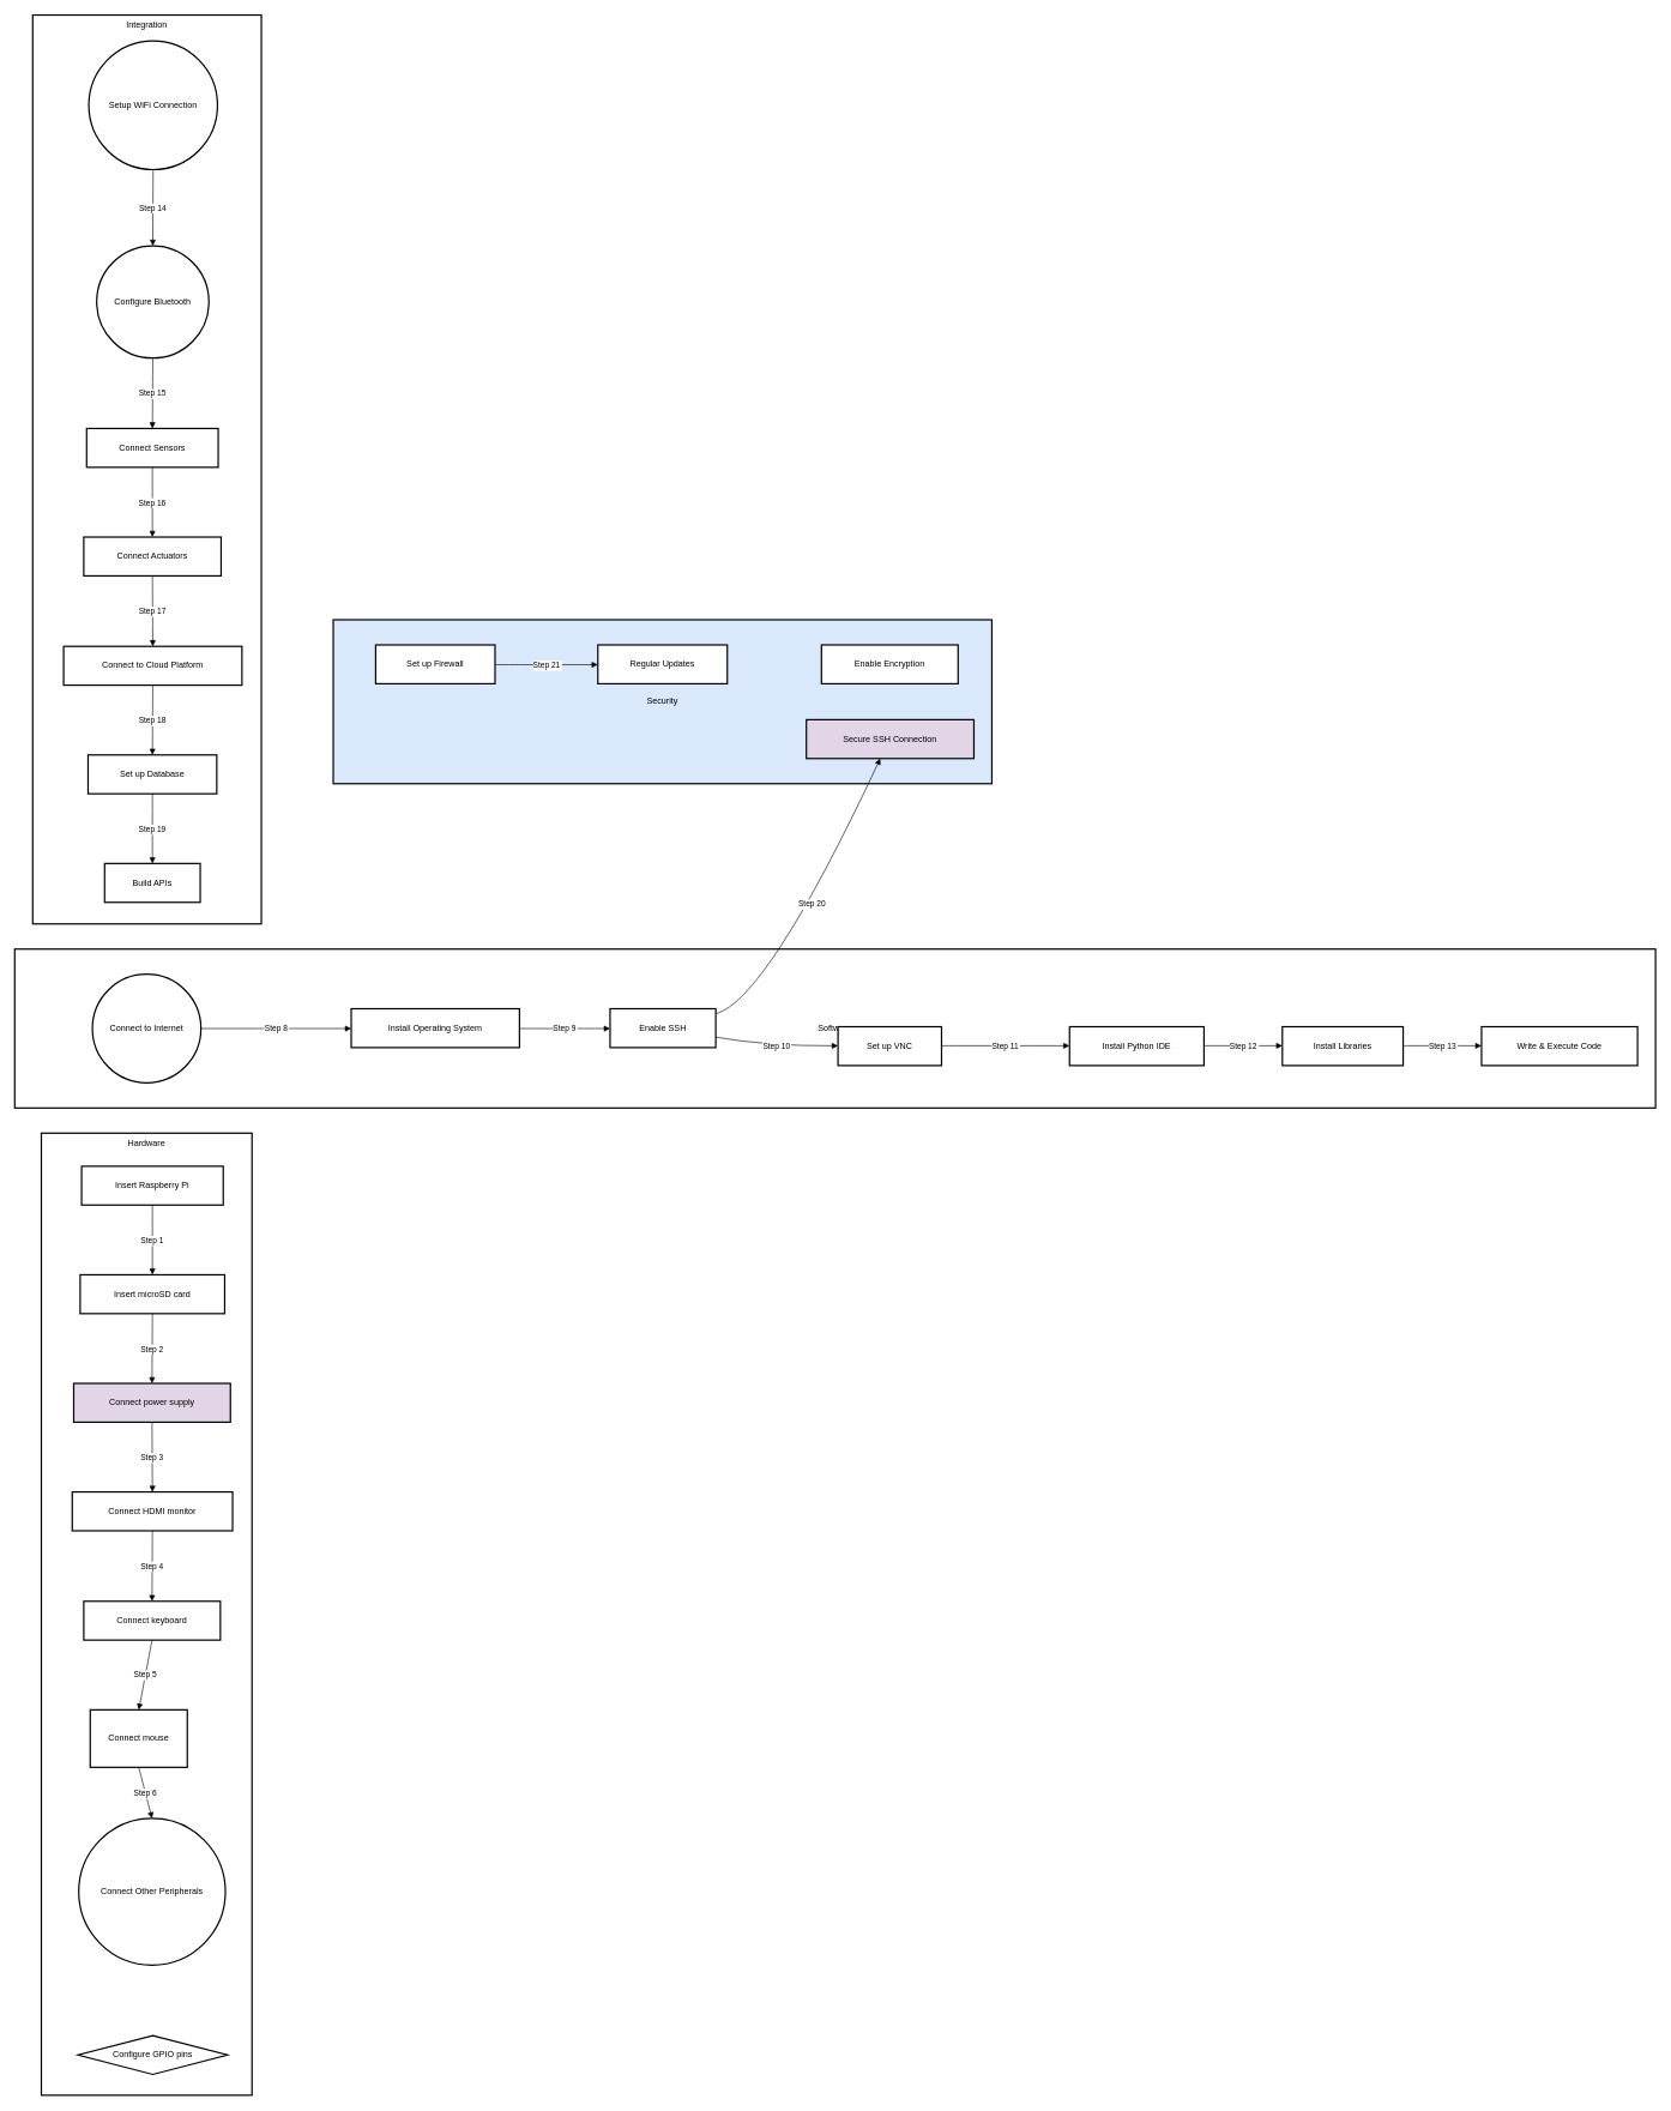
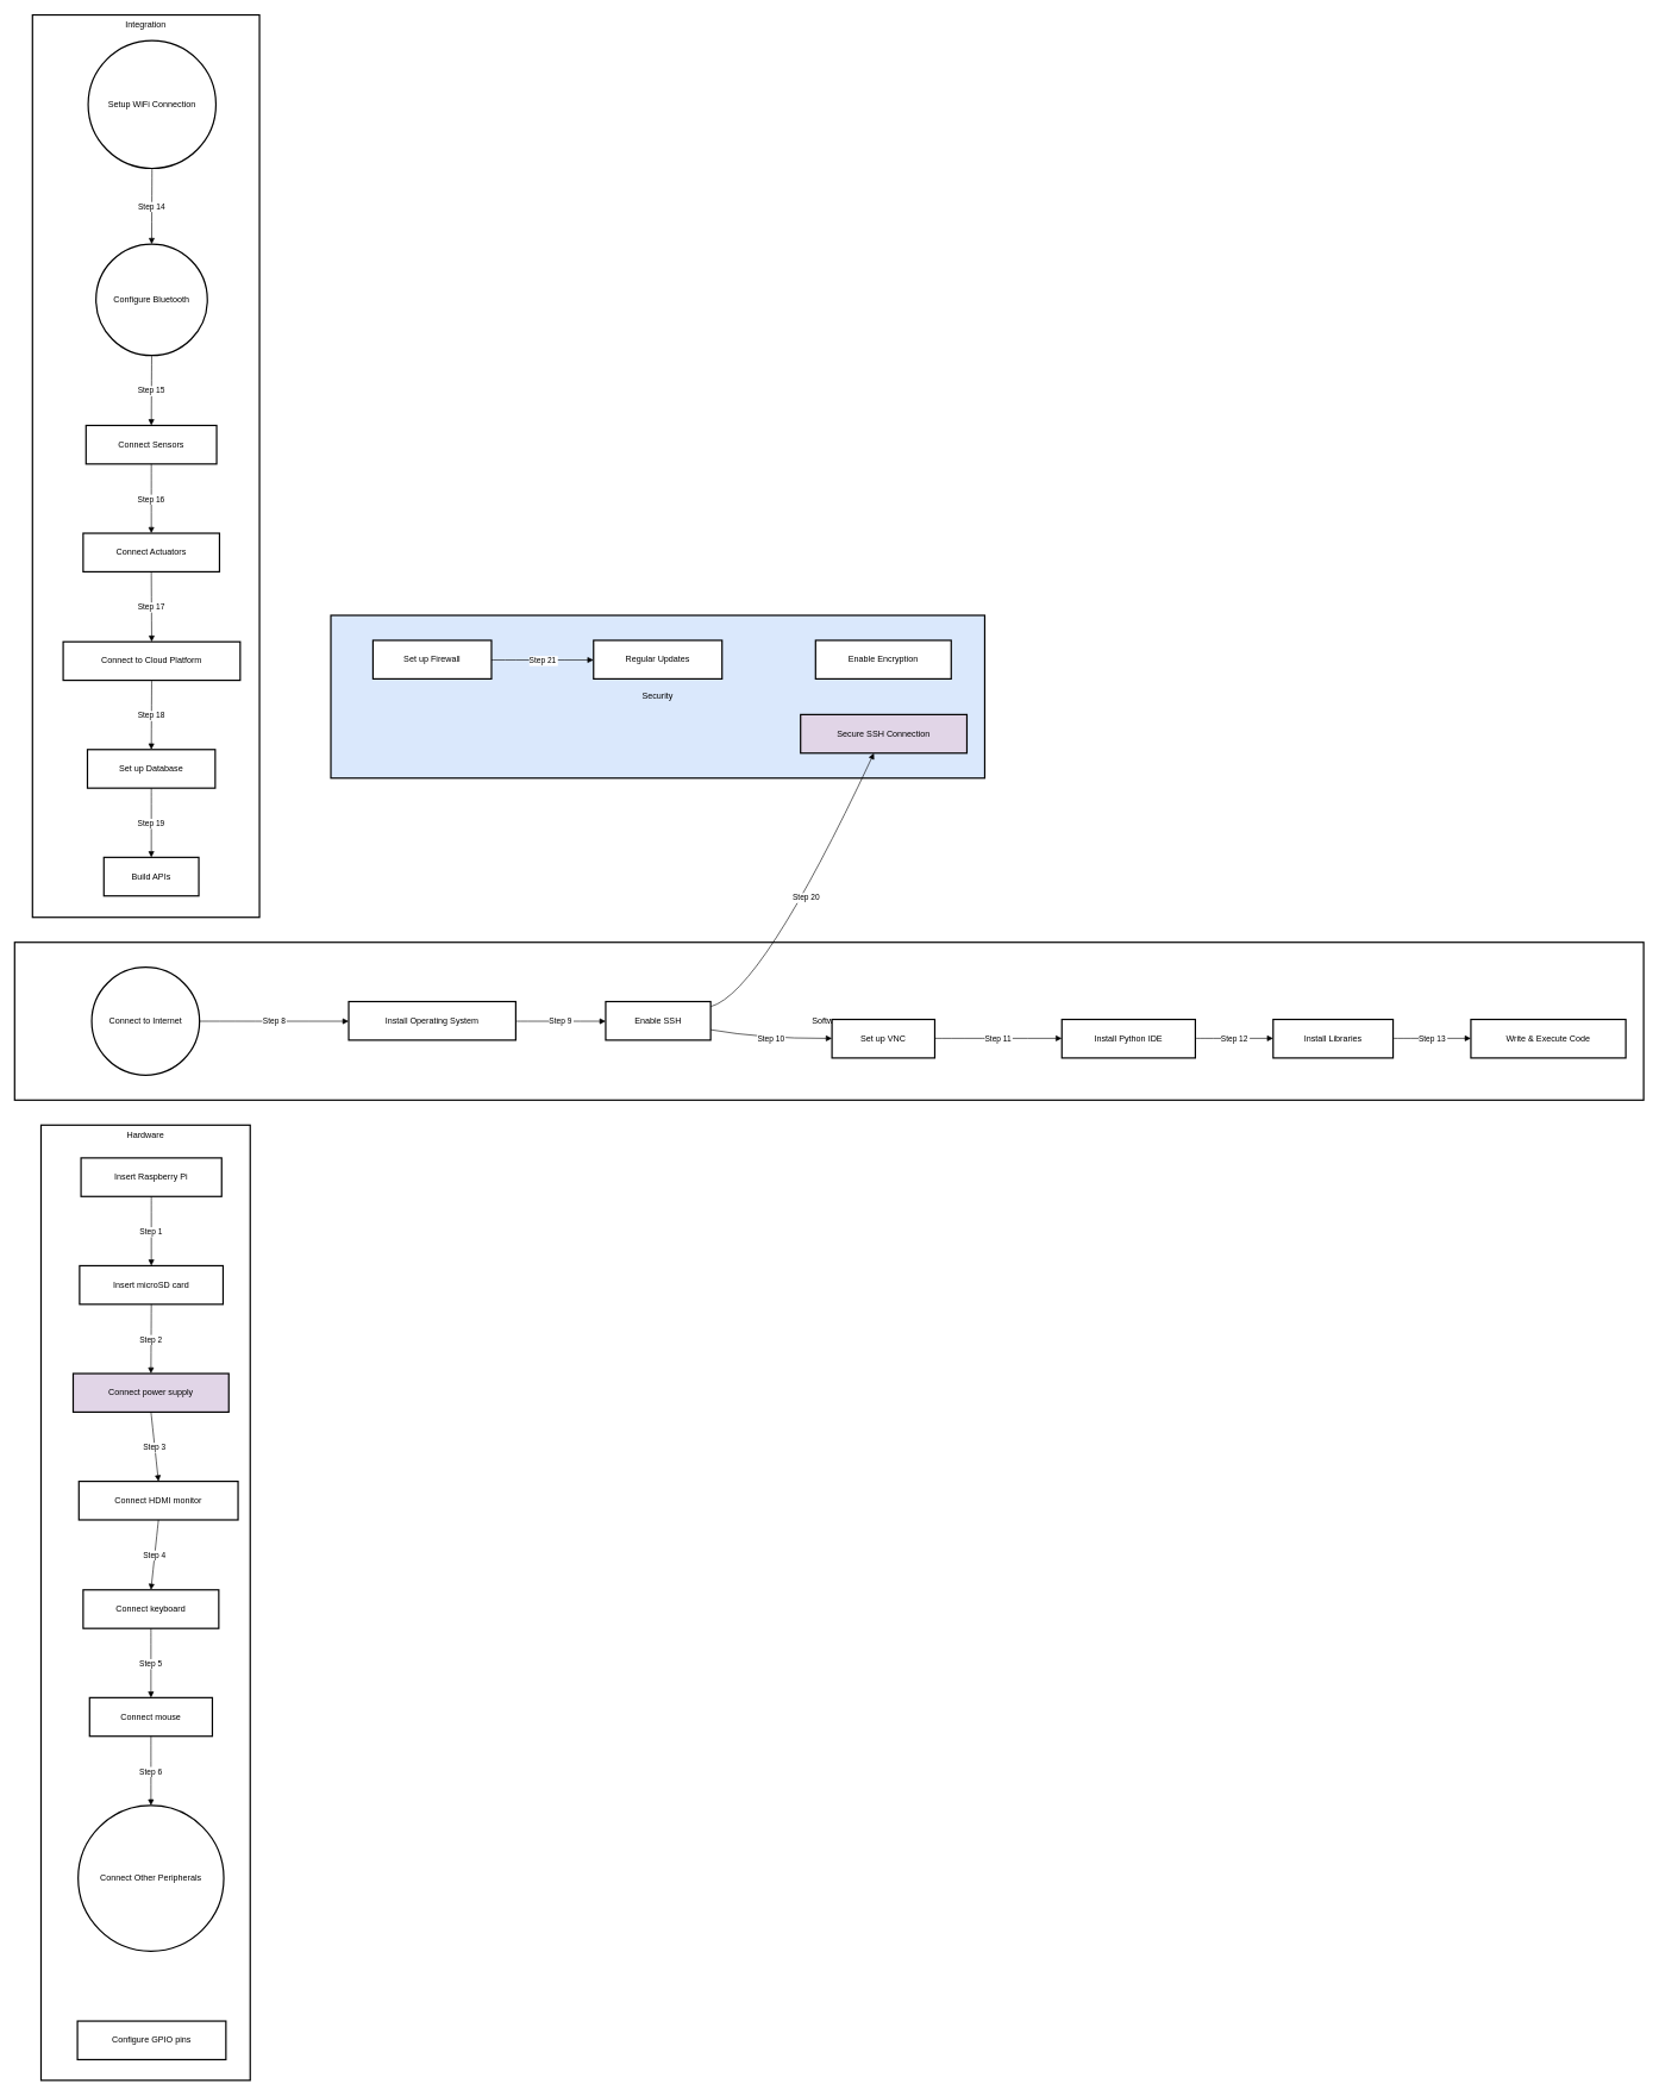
  <mxCell id="0" />
  <mxCell id="1" parent="0" />
  <mxCell id="2" value="Security" style="whiteSpace=wrap;strokeWidth=2;fillColor=#dae8fc;" vertex="1" parent="1"><mxGeometry x="463" y="861" width="916" height="228" as="geometry" /></mxCell>
  <mxCell id="3" value="Integration" style="whiteSpace=wrap;strokeWidth=2;verticalAlign=top;" vertex="1" parent="1"><mxGeometry x="45" y="20" width="318" height="1264" as="geometry" /></mxCell>
  <mxCell id="4" value="Setup WiFi Connection" style="ellipse;aspect=fixed;strokeWidth=2;whiteSpace=wrap;" vertex="1" parent="3"><mxGeometry x="78" y="36" width="179" height="179" as="geometry" /></mxCell>
  <mxCell id="5" value="Configure Bluetooth" style="ellipse;aspect=fixed;strokeWidth=2;whiteSpace=wrap;" vertex="1" parent="3"><mxGeometry x="89" y="321" width="156" height="156" as="geometry" /></mxCell>
  <mxCell id="6" value="Connect Sensors" style="whiteSpace=wrap;strokeWidth=2;" vertex="1" parent="3"><mxGeometry x="75" y="575" width="183" height="54" as="geometry" /></mxCell>
  <mxCell id="7" value="Connect Actuators" style="whiteSpace=wrap;strokeWidth=2;" vertex="1" parent="3"><mxGeometry x="71" y="726" width="191" height="54" as="geometry" /></mxCell>
  <mxCell id="8" value="Connect to Cloud Platform" style="whiteSpace=wrap;strokeWidth=2;" vertex="1" parent="3"><mxGeometry x="43" y="878" width="248" height="54" as="geometry" /></mxCell>
  <mxCell id="9" value="Set up Database" style="whiteSpace=wrap;strokeWidth=2;" vertex="1" parent="3"><mxGeometry x="77" y="1029" width="179" height="54" as="geometry" /></mxCell>
  <mxCell id="10" value="Build APIs" style="whiteSpace=wrap;strokeWidth=2;" vertex="1" parent="3"><mxGeometry x="100" y="1180" width="133" height="54" as="geometry" /></mxCell>
  <mxCell id="11" value="Step 14" style="curved=1;startArrow=none;endArrow=block;exitX=0.5;exitY=1;entryX=0.5;entryY=0;" edge="1" parent="3" source="4" target="5"><mxGeometry relative="1" as="geometry"><Array as="points" /></mxGeometry></mxCell>
  <mxCell id="12" value="Step 15" style="curved=1;startArrow=none;endArrow=block;exitX=0.5;exitY=1.01;entryX=0.5;entryY=0;" edge="1" parent="3" source="5" target="6"><mxGeometry relative="1" as="geometry"><Array as="points" /></mxGeometry></mxCell>
  <mxCell id="13" value="Step 16" style="curved=1;startArrow=none;endArrow=block;exitX=0.5;exitY=1;entryX=0.5;entryY=0.01;" edge="1" parent="3" source="6" target="7"><mxGeometry relative="1" as="geometry"><Array as="points" /></mxGeometry></mxCell>
  <mxCell id="14" value="Step 17" style="curved=1;startArrow=none;endArrow=block;exitX=0.5;exitY=1.01;entryX=0.5;entryY=-0.01;" edge="1" parent="3" source="7" target="8"><mxGeometry relative="1" as="geometry"><Array as="points" /></mxGeometry></mxCell>
  <mxCell id="15" value="Step 18" style="curved=1;startArrow=none;endArrow=block;exitX=0.5;exitY=0.99;entryX=0.5;entryY=0;" edge="1" parent="3" source="8" target="9"><mxGeometry relative="1" as="geometry"><Array as="points" /></mxGeometry></mxCell>
  <mxCell id="16" value="Step 19" style="curved=1;startArrow=none;endArrow=block;exitX=0.5;exitY=1;entryX=0.5;entryY=0.01;" edge="1" parent="3" source="9" target="10"><mxGeometry relative="1" as="geometry"><Array as="points" /></mxGeometry></mxCell>
  <mxCell id="17" value="Software" style="whiteSpace=wrap;strokeWidth=2;" vertex="1" parent="1"><mxGeometry x="20" y="1319" width="2282" height="221" as="geometry" /></mxCell>
  <mxCell id="18" value="Hardware" style="whiteSpace=wrap;strokeWidth=2;verticalAlign=top;" vertex="1" parent="1"><mxGeometry x="57" y="1575" width="293" height="1338" as="geometry" /></mxCell>
  <mxCell id="19" value="Insert Raspberry Pi" style="whiteSpace=wrap;strokeWidth=2;" vertex="1" parent="18"><mxGeometry x="56" y="46" width="197" height="54" as="geometry" /></mxCell>
  <mxCell id="20" value="Insert microSD card" style="whiteSpace=wrap;strokeWidth=2;" vertex="1" parent="18"><mxGeometry x="54" y="197" width="201" height="54" as="geometry" /></mxCell>
  <mxCell id="21" value="Connect power supply" style="whiteSpace=wrap;strokeWidth=2;fillColor=#e1d5e7;" vertex="1" parent="18"><mxGeometry x="45" y="348" width="218" height="54" as="geometry" /></mxCell>
- <mxCell id="22" value="Connect HDMI monitor" style="whiteSpace=wrap;strokeWidth=2;" vertex="1" parent="18"><mxGeometry x="43" y="499" width="223" height="54" as="geometry" /></mxCell>
+ <mxCell id="22" value="Connect HDMI monitor" style="whiteSpace=wrap;strokeWidth=2;" vertex="1" parent="18"><mxGeometry x="53" y="499" width="223" height="54" as="geometry" /></mxCell>
  <mxCell id="23" value="Connect keyboard" style="whiteSpace=wrap;strokeWidth=2;" vertex="1" parent="18"><mxGeometry x="59" y="651" width="190" height="54" as="geometry" /></mxCell>
- <mxCell id="24" value="Connect mouse" style="whiteSpace=wrap;strokeWidth=2;" vertex="1" parent="18"><mxGeometry x="68" y="802" width="135" height="80" as="geometry" /></mxCell>
+ <mxCell id="24" value="Connect mouse" style="whiteSpace=wrap;strokeWidth=2;" vertex="1" parent="18"><mxGeometry x="68" y="802" width="172" height="54" as="geometry" /></mxCell>
  <mxCell id="25" value="Connect Other Peripherals" style="ellipse;aspect=fixed;strokeWidth=2;whiteSpace=wrap;" vertex="1" parent="18"><mxGeometry x="52" y="953" width="204" height="204" as="geometry" /></mxCell>
- <mxCell id="26" value="Configure GPIO pins" style="rhombus;whiteSpace=wrap;strokeWidth=2;" vertex="1" parent="18"><mxGeometry x="51" y="1255" width="208" height="54" as="geometry" /></mxCell>
+ <mxCell id="26" value="Configure GPIO pins" style="whiteSpace=wrap;strokeWidth=2;" vertex="1" parent="18"><mxGeometry x="51" y="1255" width="208" height="54" as="geometry" /></mxCell>
  <mxCell id="27" value="Step 1" style="curved=1;startArrow=none;endArrow=block;exitX=0.5;exitY=0.99;entryX=0.5;entryY=0;" edge="1" parent="18" source="19" target="20"><mxGeometry relative="1" as="geometry"><Array as="points" /></mxGeometry></mxCell>
  <mxCell id="28" value="Step 2" style="curved=1;startArrow=none;endArrow=block;exitX=0.5;exitY=1;entryX=0.5;entryY=0;" edge="1" parent="18" source="20" target="21"><mxGeometry relative="1" as="geometry"><Array as="points" /></mxGeometry></mxCell>
  <mxCell id="29" value="Step 3" style="curved=1;startArrow=none;endArrow=block;exitX=0.5;exitY=1;entryX=0.5;entryY=0.01;" edge="1" parent="18" source="21" target="22"><mxGeometry relative="1" as="geometry"><Array as="points" /></mxGeometry></mxCell>
  <mxCell id="30" value="Step 4" style="curved=1;startArrow=none;endArrow=block;exitX=0.5;exitY=1.01;entryX=0.5;entryY=-0.01;" edge="1" parent="18" source="22" target="23"><mxGeometry relative="1" as="geometry"><Array as="points" /></mxGeometry></mxCell>
  <mxCell id="31" value="Step 5" style="curved=1;startArrow=none;endArrow=block;exitX=0.5;exitY=0.99;entryX=0.5;entryY=0;" edge="1" parent="18" source="23" target="24"><mxGeometry relative="1" as="geometry"><Array as="points" /></mxGeometry></mxCell>
  <mxCell id="32" value="Step 6" style="curved=1;startArrow=none;endArrow=block;exitX=0.5;exitY=1;entryX=0.5;entryY=0;" edge="1" parent="18" source="24" target="25"><mxGeometry relative="1" as="geometry"><Array as="points" /></mxGeometry></mxCell>
  <mxCell id="33" value="Connect to Internet" style="ellipse;aspect=fixed;strokeWidth=2;whiteSpace=wrap;" vertex="1" parent="1"><mxGeometry x="128" y="1354" width="151" height="151" as="geometry" /></mxCell>
  <mxCell id="34" value="Install Operating System" style="whiteSpace=wrap;strokeWidth=2;" vertex="1" parent="1"><mxGeometry x="488" y="1402" width="234" height="54" as="geometry" /></mxCell>
  <mxCell id="35" value="Enable SSH" style="whiteSpace=wrap;strokeWidth=2;" vertex="1" parent="1"><mxGeometry x="848" y="1402" width="147" height="54" as="geometry" /></mxCell>
  <mxCell id="36" value="Set up VNC" style="whiteSpace=wrap;strokeWidth=2;" vertex="1" parent="1"><mxGeometry x="1165" y="1427" width="144" height="54" as="geometry" /></mxCell>
  <mxCell id="37" value="Install Python IDE" style="whiteSpace=wrap;strokeWidth=2;" vertex="1" parent="1"><mxGeometry x="1487" y="1427" width="187" height="54" as="geometry" /></mxCell>
  <mxCell id="38" value="Install Libraries" style="whiteSpace=wrap;strokeWidth=2;" vertex="1" parent="1"><mxGeometry x="1783" y="1427" width="168" height="54" as="geometry" /></mxCell>
  <mxCell id="39" value="Write &amp; Execute Code" style="whiteSpace=wrap;strokeWidth=2;" vertex="1" parent="1"><mxGeometry x="2060" y="1427" width="217" height="54" as="geometry" /></mxCell>
  <mxCell id="40" value="Secure SSH Connection" style="whiteSpace=wrap;strokeWidth=2;fillColor=#e1d5e7;" vertex="1" parent="1"><mxGeometry x="1121" y="1000" width="233" height="54" as="geometry" /></mxCell>
  <mxCell id="41" value="Set up Firewall" style="whiteSpace=wrap;strokeWidth=2;" vertex="1" parent="1"><mxGeometry x="522" y="896" width="166" height="54" as="geometry" /></mxCell>
  <mxCell id="42" value="Regular Updates" style="whiteSpace=wrap;strokeWidth=2;" vertex="1" parent="1"><mxGeometry x="831" y="896" width="180" height="54" as="geometry" /></mxCell>
  <mxCell id="43" value="Enable Encryption" style="whiteSpace=wrap;strokeWidth=2;" vertex="1" parent="1"><mxGeometry x="1142" y="896" width="190" height="54" as="geometry" /></mxCell>
  <mxCell id="44" value="Step 8" style="curved=1;startArrow=none;endArrow=block;exitX=1;exitY=0.5;entryX=0;entryY=0.51;" edge="1" parent="1" source="33" target="34"><mxGeometry relative="1" as="geometry"><Array as="points" /></mxGeometry></mxCell>
  <mxCell id="45" value="Step 9" style="curved=1;startArrow=none;endArrow=block;exitX=1;exitY=0.51;entryX=0;entryY=0.51;" edge="1" parent="1" source="34" target="35"><mxGeometry relative="1" as="geometry"><Array as="points" /></mxGeometry></mxCell>
  <mxCell id="46" value="Step 10" style="curved=1;startArrow=none;endArrow=block;exitX=1;exitY=0.73;entryX=0;entryY=0.49;" edge="1" parent="1" source="35" target="36"><mxGeometry relative="1" as="geometry"><Array as="points"><mxPoint x="1066" y="1454" /></Array></mxGeometry></mxCell>
  <mxCell id="47" value="Step 11" style="curved=1;startArrow=none;endArrow=block;exitX=1;exitY=0.49;entryX=0;entryY=0.49;" edge="1" parent="1" source="36" target="37"><mxGeometry relative="1" as="geometry"><Array as="points" /></mxGeometry></mxCell>
  <mxCell id="48" value="Step 12" style="curved=1;startArrow=none;endArrow=block;exitX=1;exitY=0.49;entryX=0;entryY=0.49;" edge="1" parent="1" source="37" target="38"><mxGeometry relative="1" as="geometry"><Array as="points" /></mxGeometry></mxCell>
  <mxCell id="49" value="Step 13" style="curved=1;startArrow=none;endArrow=block;exitX=1;exitY=0.49;entryX=0;entryY=0.49;" edge="1" parent="1" source="38" target="39"><mxGeometry relative="1" as="geometry"><Array as="points" /></mxGeometry></mxCell>
  <mxCell id="50" value="Step 20" style="curved=1;startArrow=none;endArrow=block;exitX=1;exitY=0.13;entryX=0.44;entryY=1.01;" edge="1" parent="1" source="35" target="40"><mxGeometry relative="1" as="geometry"><Array as="points"><mxPoint x="1066" y="1390" /></Array></mxGeometry></mxCell>
  <mxCell id="51" value="Step 21" style="curved=1;startArrow=none;endArrow=block;exitX=1;exitY=0.51;entryX=0;entryY=0.51;" edge="1" parent="1" source="41" target="42"><mxGeometry relative="1" as="geometry"><Array as="points" /></mxGeometry></mxCell>
